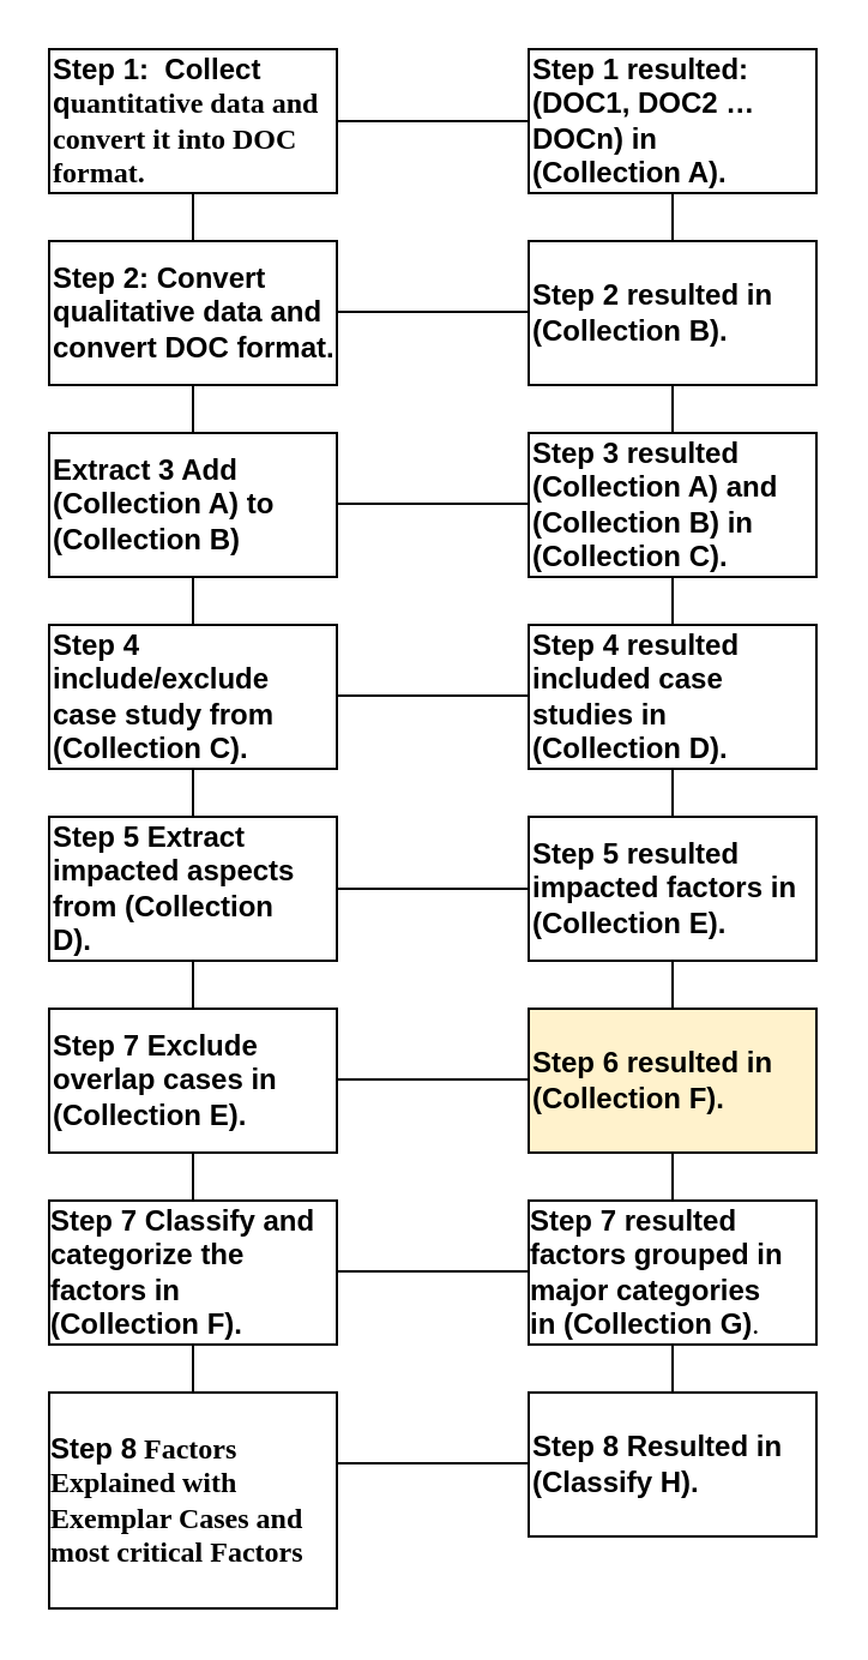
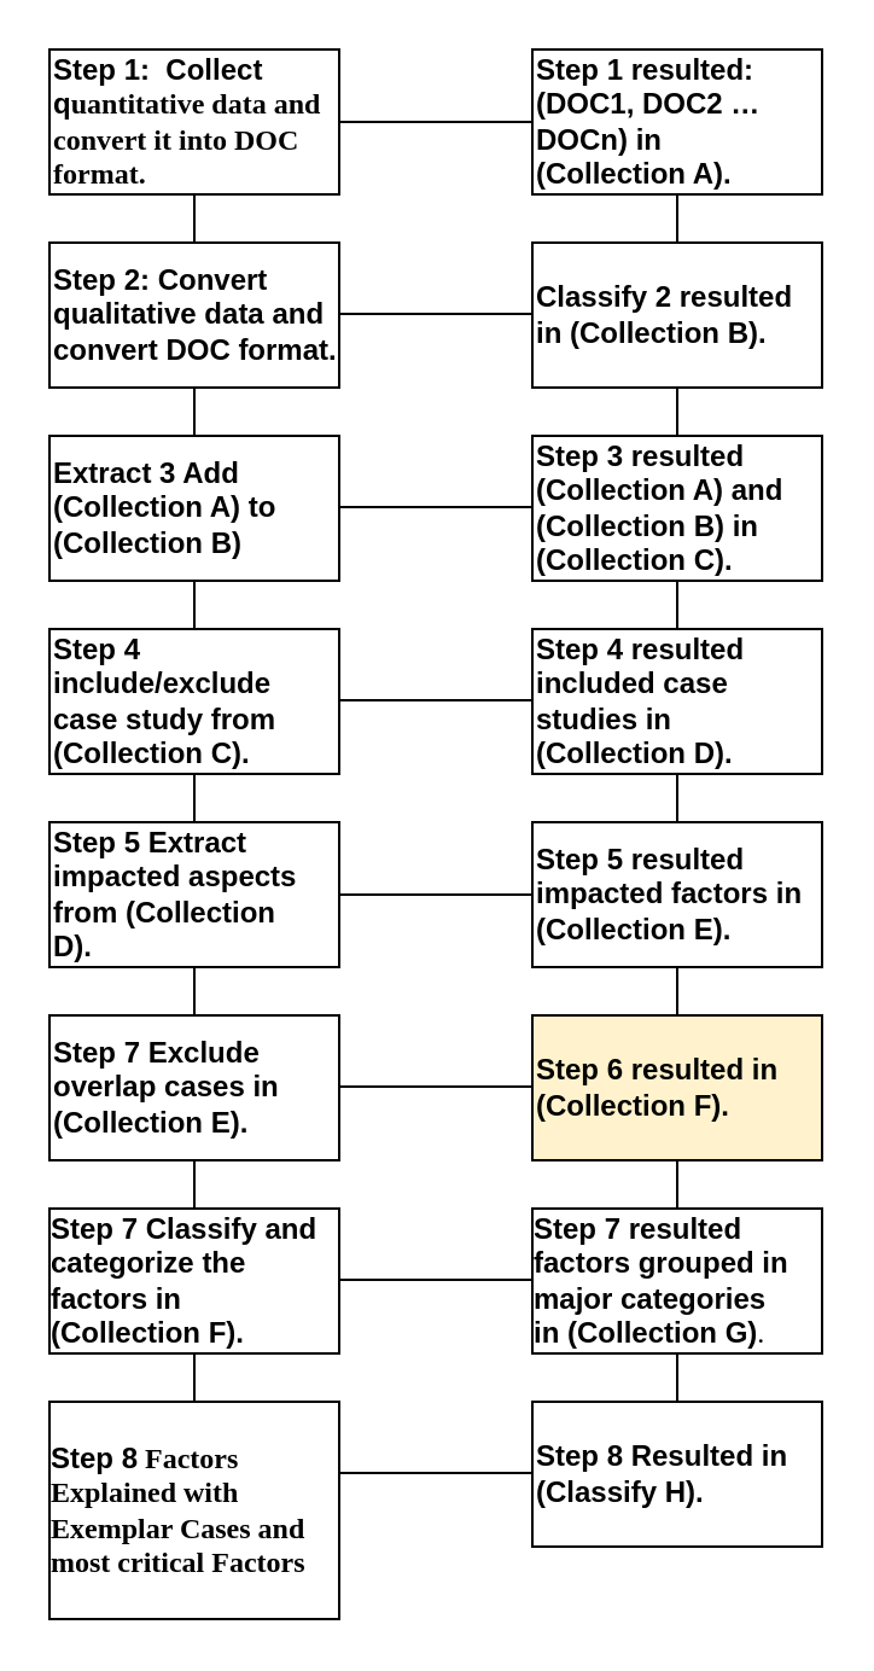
  <mxCell id="0" />
  <mxCell id="1" parent="0" />
  <mxCell id="2" value="&lt;b&gt;&lt;font color=&quot;#000000&quot;&gt;&lt;span&gt;Step 1: &amp;nbsp;Collect&lt;br&gt;q&lt;/span&gt;&lt;span style=&quot;font-size: 9pt; line-height: 107%; font-family: Georgia, serif;&quot;&gt;uantitative data and convert it into DOC format.&lt;/span&gt;&lt;/font&gt;&lt;/b&gt;" style="rounded=0;whiteSpace=wrap;html=1;align=left;" vertex="1" parent="1"><mxGeometry x="20" y="20" width="120" height="60" as="geometry" /></mxCell>
  <mxCell id="3" value="&lt;b&gt;&lt;span&gt;Step 1 resulted: (DOC1, DOC2 …DOCn) in&lt;br&gt;(Collection A).&lt;/span&gt;&lt;/b&gt;" style="rounded=0;whiteSpace=wrap;html=1;fontColor=#000000;align=left;" vertex="1" parent="1"><mxGeometry x="220" y="20" width="120" height="60" as="geometry" /></mxCell>
  <mxCell id="4" value="&lt;b&gt;&lt;span&gt;Step 2: Convert qualitative data and convert &lt;/span&gt;&lt;span&gt;DOC format.&lt;/span&gt;&lt;/b&gt;" style="rounded=0;whiteSpace=wrap;html=1;fontColor=#000000;align=left;" vertex="1" parent="1"><mxGeometry x="20" y="100" width="120" height="60" as="geometry" /></mxCell>
- <mxCell id="5" value="&lt;b&gt;&lt;span&gt;Step 2 resulted in (Collection B).&lt;/span&gt;&lt;/b&gt;" style="rounded=0;whiteSpace=wrap;html=1;fontColor=#000000;align=left;" vertex="1" parent="1"><mxGeometry x="220" y="100" width="120" height="60" as="geometry" /></mxCell>
+ <mxCell id="5" value="&lt;b&gt;&lt;span&gt;Classify 2 resulted in (Collection B).&lt;/span&gt;&lt;/b&gt;" style="rounded=0;whiteSpace=wrap;html=1;fontColor=#000000;align=left;" vertex="1" parent="1"><mxGeometry x="220" y="100" width="120" height="60" as="geometry" /></mxCell>
  <mxCell id="6" value="&lt;b&gt;&lt;span&gt;Extract 3 Add (Collection A) to (Collection B)&lt;/span&gt;&lt;/b&gt;" style="rounded=0;whiteSpace=wrap;html=1;fontColor=#000000;align=left;" vertex="1" parent="1"><mxGeometry x="20" y="180" width="120" height="60" as="geometry" /></mxCell>
  <mxCell id="7" value="&lt;b&gt;&lt;span&gt;Step 3 resulted (Collection A) and (Collection B) in (Collection C).&amp;nbsp;&amp;nbsp;&lt;/span&gt;&lt;/b&gt;" style="rounded=0;whiteSpace=wrap;html=1;fontColor=#000000;align=left;" vertex="1" parent="1"><mxGeometry x="220" y="180" width="120" height="60" as="geometry" /></mxCell>
  <mxCell id="8" value="&lt;b&gt;&lt;span&gt;Step 4 include/exclude case study from&lt;br&gt;(Collection C).&lt;/span&gt;&lt;/b&gt;" style="rounded=0;whiteSpace=wrap;html=1;fontColor=#000000;align=left;" vertex="1" parent="1"><mxGeometry x="20" y="260" width="120" height="60" as="geometry" /></mxCell>
  <mxCell id="9" value="&lt;b&gt;&lt;span&gt;Step 4 resulted included case studies in&lt;br&gt;(Collection D).&lt;/span&gt;&lt;/b&gt;" style="rounded=0;whiteSpace=wrap;html=1;fontColor=#000000;align=left;" vertex="1" parent="1"><mxGeometry x="220" y="260" width="120" height="60" as="geometry" /></mxCell>
  <mxCell id="10" value="&lt;b&gt;&lt;span&gt;Step 5 Extract impacted aspects from (Collection&lt;br&gt;D).&lt;/span&gt;&lt;/b&gt;" style="rounded=0;whiteSpace=wrap;html=1;fontColor=#000000;align=left;" vertex="1" parent="1"><mxGeometry x="20" y="340" width="120" height="60" as="geometry" /></mxCell>
  <mxCell id="11" value="&lt;b&gt;&lt;span&gt;Step 5 resulted impacted factors in (Collection E).&lt;/span&gt;&lt;/b&gt;" style="rounded=0;whiteSpace=wrap;html=1;fontColor=#000000;align=left;" vertex="1" parent="1"><mxGeometry x="220" y="340" width="120" height="60" as="geometry" /></mxCell>
  <mxCell id="12" value="&lt;b&gt;&lt;span style=&quot;font-size:9.0pt;line-height:107%;&lt;br/&gt;font-family:&amp;quot;Georgia&amp;quot;,serif;mso-fareast-font-family:&amp;quot;Times New Roman&amp;quot;;&lt;br/&gt;mso-fareast-theme-font:minor-fareast;mso-bidi-font-family:Arial;mso-bidi-theme-font:&lt;br/&gt;minor-bidi;mso-font-width:105%;mso-ansi-language:EN-US;mso-fareast-language:&lt;br/&gt;EN-US;mso-bidi-language:AR-SA&quot;&gt;Step 7 Exclude overlap cases in (Collection E).&lt;/span&gt;&lt;/b&gt;" style="rounded=0;whiteSpace=wrap;html=1;fontColor=#000000;align=left;" vertex="1" parent="1"><mxGeometry x="20" y="420" width="120" height="60" as="geometry" /></mxCell>
  <mxCell id="13" value="&lt;b&gt;&lt;span style=&quot;font-size:9.0pt;line-height:107%;&lt;br/&gt;font-family:&amp;quot;Georgia&amp;quot;,serif;mso-fareast-font-family:&amp;quot;Times New Roman&amp;quot;;&lt;br/&gt;mso-fareast-theme-font:minor-fareast;mso-bidi-font-family:Arial;mso-bidi-theme-font:&lt;br/&gt;minor-bidi;mso-font-width:105%;mso-ansi-language:EN-US;mso-fareast-language:&lt;br/&gt;EN-US;mso-bidi-language:AR-SA&quot;&gt;Step 6 resulted in (Collection F).&lt;/span&gt;&lt;/b&gt;" style="rounded=0;whiteSpace=wrap;html=1;fontColor=#000000;align=left;fillColor=#fff2cc;" vertex="1" parent="1"><mxGeometry x="220" y="420" width="120" height="60" as="geometry" /></mxCell>
  <mxCell id="14" value="&lt;div style=&quot;text-align: left;&quot;&gt;&lt;b style=&quot;background-color: initial;&quot;&gt;&lt;span style=&quot;font-size:9.0pt;line-height:107%;&lt;br/&gt;font-family:&amp;quot;Georgia&amp;quot;,serif;mso-fareast-font-family:&amp;quot;Times New Roman&amp;quot;;&lt;br/&gt;mso-fareast-theme-font:minor-fareast;mso-bidi-font-family:Arial;mso-bidi-theme-font:&lt;br/&gt;minor-bidi;mso-font-width:105%;mso-ansi-language:EN-US;mso-fareast-language:&lt;br/&gt;EN-US;mso-bidi-language:AR-SA&quot;&gt;Step 7 Classify and categorize the factors in&lt;br/&gt;(Collection F).&lt;/span&gt;&lt;/b&gt;&lt;span style=&quot;background-color: initial; font-size: 9pt; line-height: 107%; font-family: Georgia, serif;&quot;&gt;&amp;nbsp; &amp;nbsp;&lt;/span&gt;&lt;/div&gt;" style="rounded=0;whiteSpace=wrap;html=1;fontColor=#000000;" vertex="1" parent="1"><mxGeometry x="20" y="500" width="120" height="60" as="geometry" /></mxCell>
  <mxCell id="15" value="&lt;div style=&quot;text-align: left;&quot;&gt;&lt;b style=&quot;background-color: initial;&quot;&gt;&lt;span style=&quot;font-size:9.0pt;line-height:107%;&lt;br/&gt;font-family:&amp;quot;Georgia&amp;quot;,serif;mso-fareast-font-family:&amp;quot;Times New Roman&amp;quot;;&lt;br/&gt;mso-fareast-theme-font:minor-fareast;mso-bidi-font-family:Arial;mso-bidi-theme-font:&lt;br/&gt;minor-bidi;mso-font-width:105%;mso-ansi-language:EN-US;mso-fareast-language:&lt;br/&gt;EN-US;mso-bidi-language:AR-SA&quot;&gt;Step 7 resulted factors grouped in major categories&lt;br/&gt;in (Collection G)&lt;/span&gt;&lt;/b&gt;&lt;span style=&quot;background-color: initial; font-size: 9pt; line-height: 107%; font-family: Georgia, serif;&quot;&gt;.&lt;/span&gt;&lt;/div&gt;" style="rounded=0;whiteSpace=wrap;html=1;fontColor=#000000;" vertex="1" parent="1"><mxGeometry x="220" y="500" width="120" height="60" as="geometry" /></mxCell>
  <mxCell id="16" value="&lt;div style=&quot;text-align: left;&quot;&gt;&lt;b style=&quot;background-color: initial;&quot;&gt;&lt;span style=&quot;font-size:9.0pt;line-height:107%;&lt;br/&gt;font-family:&amp;quot;Georgia&amp;quot;,serif;mso-fareast-font-family:&amp;quot;Times New Roman&amp;quot;;&lt;br/&gt;mso-fareast-theme-font:minor-fareast;mso-bidi-font-family:Arial;mso-bidi-theme-font:&lt;br/&gt;minor-bidi;mso-font-width:105%;mso-ansi-language:EN-US;mso-fareast-language:&lt;br/&gt;EN-US;mso-bidi-language:AR-SA&quot;&gt;Step 8&lt;/span&gt;&lt;/b&gt;&lt;span style=&quot;background-color: initial; font-size: 9pt; line-height: 107%; font-family: Georgia, serif;&quot;&gt; &lt;b&gt;Factors Explained with Exemplar Cases and&lt;br/&gt;most critical Factors&amp;nbsp;&lt;/b&gt;&lt;/span&gt;&lt;/div&gt;" style="rounded=0;whiteSpace=wrap;html=1;fontColor=#000000;" vertex="1" parent="1"><mxGeometry x="20" y="580" width="120" height="90" as="geometry" /></mxCell>
  <mxCell id="17" value="&lt;b&gt;&lt;span style=&quot;font-size:9.0pt;line-height:107%;&lt;br/&gt;font-family:&amp;quot;Georgia&amp;quot;,serif;mso-fareast-font-family:&amp;quot;Times New Roman&amp;quot;;&lt;br/&gt;mso-fareast-theme-font:minor-fareast;mso-bidi-font-family:Arial;mso-bidi-theme-font:&lt;br/&gt;minor-bidi;mso-font-width:105%;mso-ansi-language:EN-US;mso-fareast-language:&lt;br/&gt;EN-US;mso-bidi-language:AR-SA&quot;&gt;Step 8 Resulted in (Classify H).&lt;/span&gt;&lt;/b&gt;" style="rounded=0;whiteSpace=wrap;html=1;fontColor=#000000;align=left;" vertex="1" parent="1"><mxGeometry x="220" y="580" width="120" height="60" as="geometry" /></mxCell>
  <mxCell id="18" value="" style="endArrow=none;html=1;rounded=0;fontColor=#000000;exitX=1;exitY=0.5;exitDx=0;exitDy=0;" edge="1" parent="1" source="2"><mxGeometry width="50" height="50" relative="1" as="geometry"><mxPoint x="170" y="100" as="sourcePoint" /><mxPoint x="220" y="50" as="targetPoint" /></mxGeometry></mxCell>
  <mxCell id="19" value="" style="endArrow=none;html=1;rounded=0;fontColor=#000000;exitX=0.5;exitY=0;exitDx=0;exitDy=0;entryX=0.5;entryY=1;entryDx=0;entryDy=0;" edge="1" parent="1" source="5" target="3"><mxGeometry width="50" height="50" relative="1" as="geometry"><mxPoint x="380" y="99" as="sourcePoint" /><mxPoint x="460" y="99" as="targetPoint" /></mxGeometry></mxCell>
  <mxCell id="20" value="" style="endArrow=none;html=1;rounded=0;fontColor=#000000;exitX=1;exitY=0.5;exitDx=0;exitDy=0;" edge="1" parent="1"><mxGeometry width="50" height="50" relative="1" as="geometry"><mxPoint x="140" y="609.5" as="sourcePoint" /><mxPoint x="220" y="609.5" as="targetPoint" /></mxGeometry></mxCell>
  <mxCell id="21" value="" style="endArrow=none;html=1;rounded=0;fontColor=#000000;exitX=1;exitY=0.5;exitDx=0;exitDy=0;" edge="1" parent="1"><mxGeometry width="50" height="50" relative="1" as="geometry"><mxPoint x="140" y="529.5" as="sourcePoint" /><mxPoint x="220" y="529.5" as="targetPoint" /></mxGeometry></mxCell>
  <mxCell id="22" value="" style="endArrow=none;html=1;rounded=0;fontColor=#000000;exitX=1;exitY=0.5;exitDx=0;exitDy=0;" edge="1" parent="1"><mxGeometry width="50" height="50" relative="1" as="geometry"><mxPoint x="140" y="449.5" as="sourcePoint" /><mxPoint x="220" y="449.5" as="targetPoint" /></mxGeometry></mxCell>
  <mxCell id="23" value="" style="endArrow=none;html=1;rounded=0;fontColor=#000000;exitX=1;exitY=0.5;exitDx=0;exitDy=0;" edge="1" parent="1"><mxGeometry width="50" height="50" relative="1" as="geometry"><mxPoint x="140" y="370" as="sourcePoint" /><mxPoint x="220" y="370" as="targetPoint" /></mxGeometry></mxCell>
  <mxCell id="24" value="" style="endArrow=none;html=1;rounded=0;fontColor=#000000;exitX=1;exitY=0.5;exitDx=0;exitDy=0;" edge="1" parent="1"><mxGeometry width="50" height="50" relative="1" as="geometry"><mxPoint x="140" y="289.5" as="sourcePoint" /><mxPoint x="220" y="289.5" as="targetPoint" /></mxGeometry></mxCell>
  <mxCell id="25" value="" style="endArrow=none;html=1;rounded=0;fontColor=#000000;exitX=1;exitY=0.5;exitDx=0;exitDy=0;" edge="1" parent="1"><mxGeometry width="50" height="50" relative="1" as="geometry"><mxPoint x="140" y="129.5" as="sourcePoint" /><mxPoint x="220" y="129.5" as="targetPoint" /></mxGeometry></mxCell>
  <mxCell id="26" value="" style="endArrow=none;html=1;rounded=0;fontColor=#000000;exitX=1;exitY=0.5;exitDx=0;exitDy=0;" edge="1" parent="1"><mxGeometry width="50" height="50" relative="1" as="geometry"><mxPoint x="250" y="160" as="sourcePoint" /><mxPoint x="330" y="160" as="targetPoint" /></mxGeometry></mxCell>
  <mxCell id="27" value="" style="endArrow=none;html=1;rounded=0;fontColor=#000000;exitX=1;exitY=0.5;exitDx=0;exitDy=0;" edge="1" parent="1"><mxGeometry width="50" height="50" relative="1" as="geometry"><mxPoint x="140" y="209.5" as="sourcePoint" /><mxPoint x="220" y="209.5" as="targetPoint" /></mxGeometry></mxCell>
  <mxCell id="28" value="" style="endArrow=none;html=1;rounded=0;fontColor=#000000;" edge="1" parent="1" source="5" target="7"><mxGeometry width="50" height="50" relative="1" as="geometry"><mxPoint x="300" y="120" as="sourcePoint" /><mxPoint x="350" y="70" as="targetPoint" /></mxGeometry></mxCell>
  <mxCell id="29" value="" style="endArrow=none;html=1;rounded=0;fontColor=#000000;entryX=0.5;entryY=1;entryDx=0;entryDy=0;exitX=0.5;exitY=0;exitDx=0;exitDy=0;" edge="1" parent="1" source="17" target="15"><mxGeometry width="50" height="50" relative="1" as="geometry"><mxPoint x="300" y="690" as="sourcePoint" /><mxPoint x="350" y="640" as="targetPoint" /></mxGeometry></mxCell>
  <mxCell id="30" value="" style="endArrow=none;html=1;rounded=0;fontColor=#000000;entryX=0.5;entryY=1;entryDx=0;entryDy=0;" edge="1" parent="1" source="16" target="14"><mxGeometry width="50" height="50" relative="1" as="geometry"><mxPoint x="300" y="690" as="sourcePoint" /><mxPoint x="350" y="640" as="targetPoint" /></mxGeometry></mxCell>
  <mxCell id="31" value="" style="endArrow=none;html=1;rounded=0;fontColor=#000000;exitX=0.5;exitY=0;exitDx=0;exitDy=0;entryX=0.5;entryY=1;entryDx=0;entryDy=0;" edge="1" parent="1" source="15" target="13"><mxGeometry width="50" height="50" relative="1" as="geometry"><mxPoint x="300" y="500" as="sourcePoint" /><mxPoint x="350" y="450" as="targetPoint" /></mxGeometry></mxCell>
  <mxCell id="32" value="" style="endArrow=none;html=1;rounded=0;fontColor=#000000;entryX=0.5;entryY=1;entryDx=0;entryDy=0;exitX=0.5;exitY=0;exitDx=0;exitDy=0;" edge="1" parent="1" source="13" target="11"><mxGeometry width="50" height="50" relative="1" as="geometry"><mxPoint x="300" y="500" as="sourcePoint" /><mxPoint x="350" y="450" as="targetPoint" /></mxGeometry></mxCell>
  <mxCell id="33" value="" style="endArrow=none;html=1;rounded=0;fontColor=#000000;exitX=0.5;exitY=0;exitDx=0;exitDy=0;entryX=0.5;entryY=1;entryDx=0;entryDy=0;" edge="1" parent="1" source="14" target="12"><mxGeometry width="50" height="50" relative="1" as="geometry"><mxPoint x="210" y="500" as="sourcePoint" /><mxPoint x="260" y="450" as="targetPoint" /></mxGeometry></mxCell>
  <mxCell id="34" value="" style="endArrow=none;html=1;rounded=0;fontColor=#000000;exitX=0.5;exitY=0;exitDx=0;exitDy=0;entryX=0.5;entryY=1;entryDx=0;entryDy=0;" edge="1" parent="1" source="12" target="10"><mxGeometry width="50" height="50" relative="1" as="geometry"><mxPoint x="210" y="420" as="sourcePoint" /><mxPoint x="260" y="370" as="targetPoint" /></mxGeometry></mxCell>
  <mxCell id="35" value="" style="endArrow=none;html=1;rounded=0;fontColor=#000000;exitX=0.5;exitY=0;exitDx=0;exitDy=0;entryX=0.5;entryY=1;entryDx=0;entryDy=0;" edge="1" parent="1" source="10" target="8"><mxGeometry width="50" height="50" relative="1" as="geometry"><mxPoint x="210" y="310" as="sourcePoint" /><mxPoint x="260" y="260" as="targetPoint" /></mxGeometry></mxCell>
  <mxCell id="36" value="" style="endArrow=none;html=1;rounded=0;fontColor=#000000;entryX=0.5;entryY=1;entryDx=0;entryDy=0;exitX=0.5;exitY=0;exitDx=0;exitDy=0;" edge="1" parent="1" source="8" target="6"><mxGeometry width="50" height="50" relative="1" as="geometry"><mxPoint x="210" y="210" as="sourcePoint" /><mxPoint x="260" y="160" as="targetPoint" /></mxGeometry></mxCell>
  <mxCell id="37" value="" style="endArrow=none;html=1;rounded=0;fontColor=#000000;exitX=0.5;exitY=0;exitDx=0;exitDy=0;" edge="1" parent="1" source="6" target="4"><mxGeometry width="50" height="50" relative="1" as="geometry"><mxPoint x="210" y="170" as="sourcePoint" /><mxPoint x="260" y="120" as="targetPoint" /></mxGeometry></mxCell>
  <mxCell id="38" value="" style="endArrow=none;html=1;rounded=0;fontColor=#000000;exitX=0.5;exitY=0;exitDx=0;exitDy=0;" edge="1" parent="1" source="4" target="2"><mxGeometry width="50" height="50" relative="1" as="geometry"><mxPoint x="210" y="30" as="sourcePoint" /><mxPoint x="260" y="-20" as="targetPoint" /></mxGeometry></mxCell>
  <mxCell id="39" value="" style="endArrow=none;html=1;rounded=0;fontColor=#000000;exitX=0.5;exitY=0;exitDx=0;exitDy=0;entryX=0.5;entryY=1;entryDx=0;entryDy=0;" edge="1" parent="1" source="9" target="7"><mxGeometry width="50" height="50" relative="1" as="geometry"><mxPoint x="210" y="200" as="sourcePoint" /><mxPoint x="260" y="150" as="targetPoint" /></mxGeometry></mxCell>
  <mxCell id="40" value="" style="endArrow=none;html=1;rounded=0;fontColor=#000000;entryX=0.5;entryY=1;entryDx=0;entryDy=0;exitX=0.5;exitY=0;exitDx=0;exitDy=0;" edge="1" parent="1" source="11" target="9"><mxGeometry width="50" height="50" relative="1" as="geometry"><mxPoint x="210" y="450" as="sourcePoint" /><mxPoint x="260" y="400" as="targetPoint" /></mxGeometry></mxCell>
